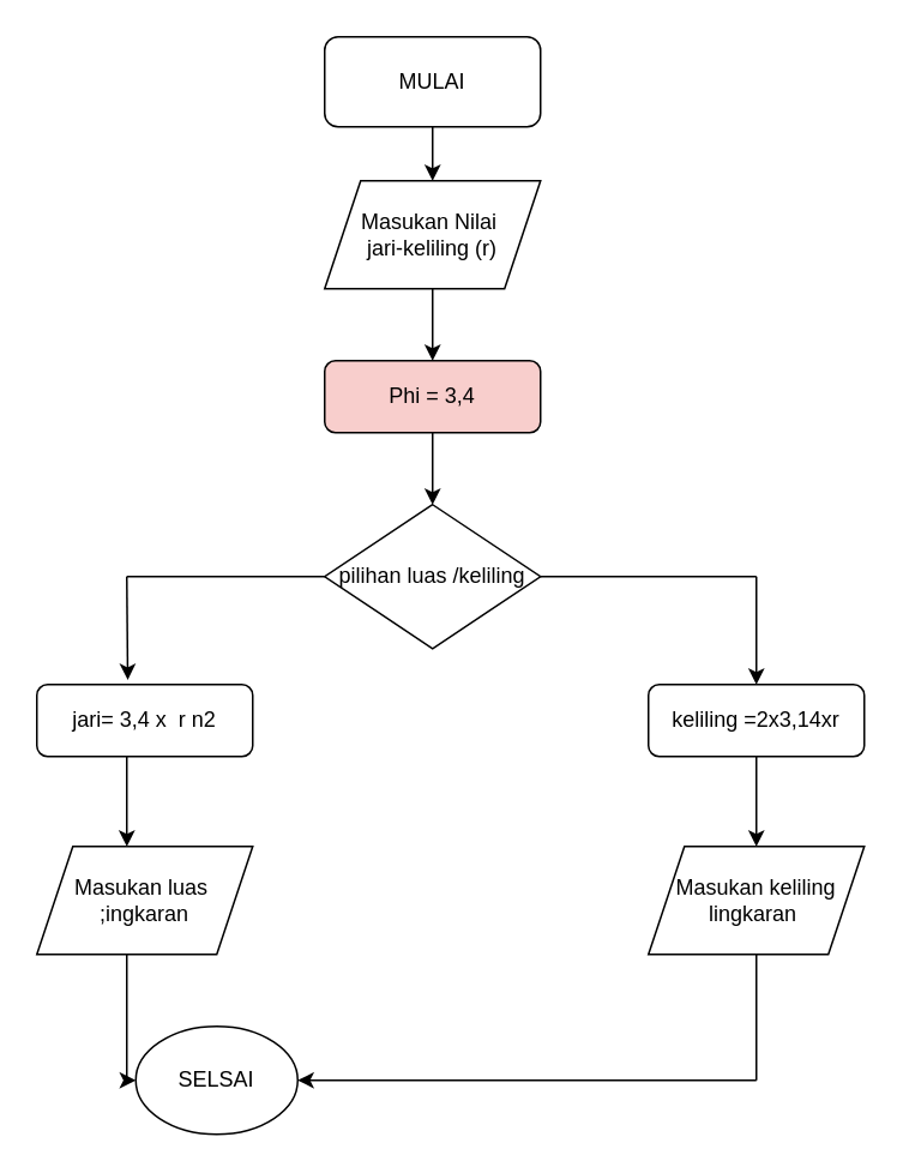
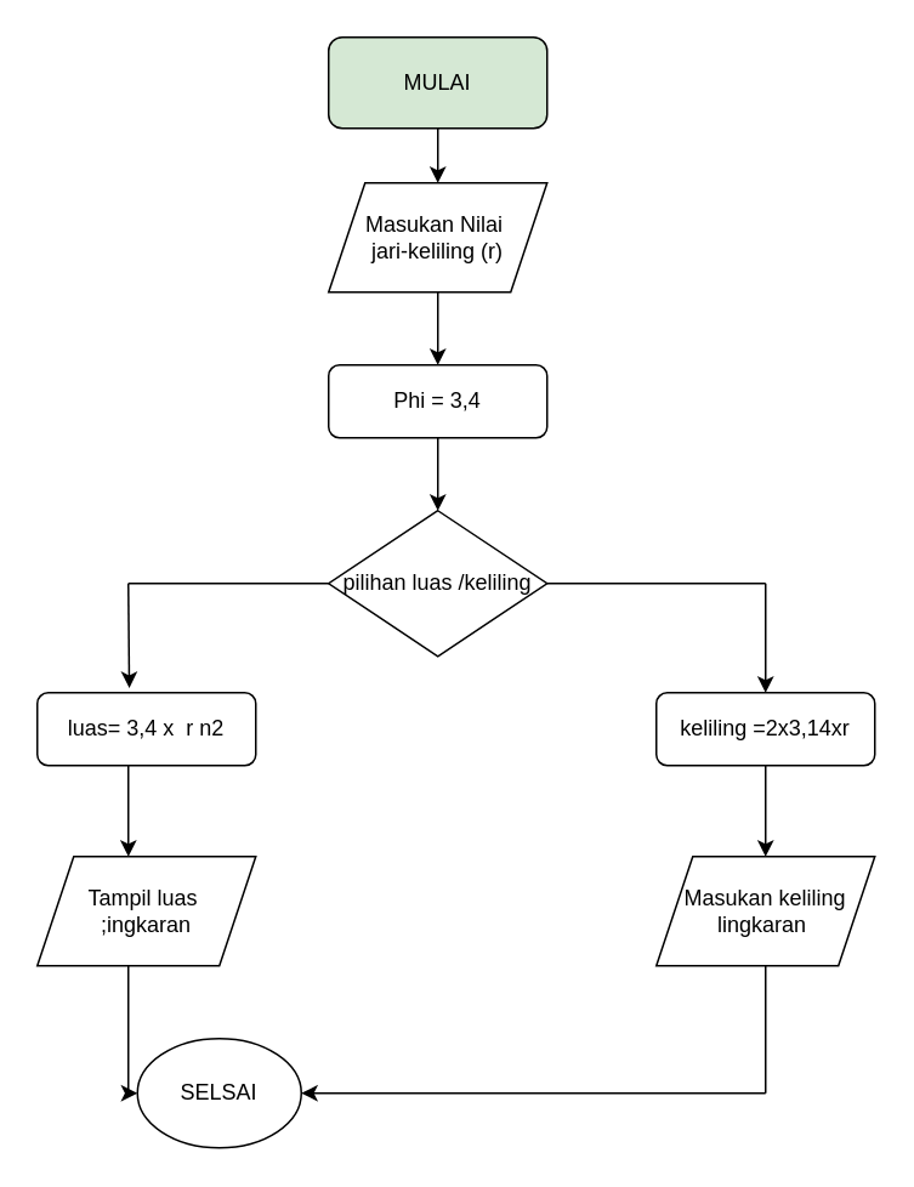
  <mxCell id="0" />
  <mxCell id="1" parent="0" />
- <mxCell id="2" value="MULAI" style="rounded=1;whiteSpace=wrap;html=1;" vertex="1" parent="1"><mxGeometry x="180" y="20" width="120" height="50" as="geometry" /></mxCell>
+ <mxCell id="2" value="MULAI" style="rounded=1;whiteSpace=wrap;html=1;fillColor=#d5e8d4;" vertex="1" parent="1"><mxGeometry x="180" y="20" width="120" height="50" as="geometry" /></mxCell>
  <mxCell id="3" value="Masukan Nilai&amp;nbsp;&lt;br&gt;jari-keliling (r)" style="shape=parallelogram;perimeter=parallelogramPerimeter;whiteSpace=wrap;html=1;fixedSize=1;" vertex="1" parent="1"><mxGeometry x="180" y="100" width="120" height="60" as="geometry" /></mxCell>
- <mxCell id="4" value="Phi = 3,4" style="rounded=1;whiteSpace=wrap;html=1;fillColor=#f8cecc;" vertex="1" parent="1"><mxGeometry x="180" y="200" width="120" height="40" as="geometry" /></mxCell>
+ <mxCell id="4" value="Phi = 3,4" style="rounded=1;whiteSpace=wrap;html=1;" vertex="1" parent="1"><mxGeometry x="180" y="200" width="120" height="40" as="geometry" /></mxCell>
  <mxCell id="5" value="pilihan luas /keliling" style="rhombus;whiteSpace=wrap;html=1;" vertex="1" parent="1"><mxGeometry x="180" y="280" width="120" height="80" as="geometry" /></mxCell>
- <mxCell id="6" value="jari= 3,4 x&amp;nbsp; r n2" style="rounded=1;whiteSpace=wrap;html=1;" vertex="1" parent="1"><mxGeometry x="20" y="380" width="120" height="40" as="geometry" /></mxCell>
+ <mxCell id="6" value="luas= 3,4 x&amp;nbsp; r n2" style="rounded=1;whiteSpace=wrap;html=1;" vertex="1" parent="1"><mxGeometry x="20" y="380" width="120" height="40" as="geometry" /></mxCell>
  <mxCell id="7" value="keliling =2x3,14xr" style="rounded=1;whiteSpace=wrap;html=1;" vertex="1" parent="1"><mxGeometry x="360" y="380" width="120" height="40" as="geometry" /></mxCell>
- <mxCell id="8" value="Masukan luas&amp;nbsp;&lt;br&gt;;ingkaran" style="shape=parallelogram;perimeter=parallelogramPerimeter;whiteSpace=wrap;html=1;fixedSize=1;" vertex="1" parent="1"><mxGeometry x="20" y="470" width="120" height="60" as="geometry" /></mxCell>
+ <mxCell id="8" value="Tampil luas&amp;nbsp;&lt;br&gt;;ingkaran" style="shape=parallelogram;perimeter=parallelogramPerimeter;whiteSpace=wrap;html=1;fixedSize=1;" vertex="1" parent="1"><mxGeometry x="20" y="470" width="120" height="60" as="geometry" /></mxCell>
  <mxCell id="9" value="Masukan keliling lingkaran&amp;nbsp;" style="shape=parallelogram;perimeter=parallelogramPerimeter;whiteSpace=wrap;html=1;fixedSize=1;" vertex="1" parent="1"><mxGeometry x="360" y="470" width="120" height="60" as="geometry" /></mxCell>
  <mxCell id="10" value="SELSAI" style="ellipse;whiteSpace=wrap;html=1;" vertex="1" parent="1"><mxGeometry x="75" y="570" width="90" height="60" as="geometry" /></mxCell>
  <mxCell id="11" value="" style="endArrow=classic;html=1;rounded=0;entryX=0.5;entryY=0;entryDx=0;entryDy=0;" edge="1" parent="1" target="3"><mxGeometry width="50" height="50" relative="1" as="geometry"><mxPoint x="240" y="70" as="sourcePoint" /><mxPoint x="290" y="20" as="targetPoint" /></mxGeometry></mxCell>
  <mxCell id="12" value="" style="endArrow=classic;html=1;rounded=0;entryX=0.5;entryY=0;entryDx=0;entryDy=0;" edge="1" parent="1" target="4"><mxGeometry width="50" height="50" relative="1" as="geometry"><mxPoint x="240" y="160" as="sourcePoint" /><mxPoint x="290" y="110" as="targetPoint" /></mxGeometry></mxCell>
  <mxCell id="13" value="" style="endArrow=classic;html=1;rounded=0;" edge="1" parent="1" target="5"><mxGeometry width="50" height="50" relative="1" as="geometry"><mxPoint x="240" y="240" as="sourcePoint" /><mxPoint x="290" y="190" as="targetPoint" /></mxGeometry></mxCell>
  <mxCell id="14" value="" style="endArrow=none;html=1;rounded=0;" edge="1" parent="1"><mxGeometry width="50" height="50" relative="1" as="geometry"><mxPoint x="70" y="320" as="sourcePoint" /><mxPoint x="180" y="320" as="targetPoint" /></mxGeometry></mxCell>
  <mxCell id="15" value="" style="endArrow=classic;html=1;rounded=0;entryX=0.421;entryY=-0.064;entryDx=0;entryDy=0;entryPerimeter=0;" edge="1" parent="1" target="6"><mxGeometry width="50" height="50" relative="1" as="geometry"><mxPoint x="70" y="320" as="sourcePoint" /><mxPoint x="120" y="270" as="targetPoint" /></mxGeometry></mxCell>
  <mxCell id="16" value="" style="endArrow=none;html=1;rounded=0;" edge="1" parent="1"><mxGeometry width="50" height="50" relative="1" as="geometry"><mxPoint x="300" y="320" as="sourcePoint" /><mxPoint x="420" y="320" as="targetPoint" /></mxGeometry></mxCell>
  <mxCell id="17" value="" style="endArrow=classic;html=1;rounded=0;entryX=0.5;entryY=0;entryDx=0;entryDy=0;" edge="1" parent="1" target="7"><mxGeometry width="50" height="50" relative="1" as="geometry"><mxPoint x="420" y="320" as="sourcePoint" /><mxPoint x="470" y="270" as="targetPoint" /></mxGeometry></mxCell>
  <mxCell id="18" value="" style="endArrow=classic;html=1;rounded=0;entryX=0.417;entryY=0;entryDx=0;entryDy=0;entryPerimeter=0;" edge="1" parent="1" target="8"><mxGeometry width="50" height="50" relative="1" as="geometry"><mxPoint x="70" y="420" as="sourcePoint" /><mxPoint x="120" y="370" as="targetPoint" /></mxGeometry></mxCell>
  <mxCell id="19" value="" style="endArrow=classic;html=1;rounded=0;" edge="1" parent="1" target="9"><mxGeometry width="50" height="50" relative="1" as="geometry"><mxPoint x="420" y="420" as="sourcePoint" /><mxPoint x="470" y="370" as="targetPoint" /></mxGeometry></mxCell>
  <mxCell id="20" value="" style="endArrow=none;html=1;rounded=0;" edge="1" parent="1"><mxGeometry width="50" height="50" relative="1" as="geometry"><mxPoint x="70" y="600" as="sourcePoint" /><mxPoint x="70" y="530" as="targetPoint" /></mxGeometry></mxCell>
  <mxCell id="21" value="" style="endArrow=none;html=1;rounded=0;" edge="1" parent="1"><mxGeometry width="50" height="50" relative="1" as="geometry"><mxPoint x="420" y="600" as="sourcePoint" /><mxPoint x="420" y="530" as="targetPoint" /></mxGeometry></mxCell>
  <mxCell id="22" value="" style="endArrow=classic;html=1;rounded=0;entryX=0;entryY=0.5;entryDx=0;entryDy=0;" edge="1" parent="1" target="10"><mxGeometry width="50" height="50" relative="1" as="geometry"><mxPoint x="70" y="600" as="sourcePoint" /><mxPoint x="120" y="550" as="targetPoint" /></mxGeometry></mxCell>
  <mxCell id="23" value="" style="endArrow=classic;html=1;rounded=0;entryX=1;entryY=0.5;entryDx=0;entryDy=0;" edge="1" parent="1" target="10"><mxGeometry width="50" height="50" relative="1" as="geometry"><mxPoint x="420" y="600" as="sourcePoint" /><mxPoint x="470" y="550" as="targetPoint" /></mxGeometry></mxCell>
